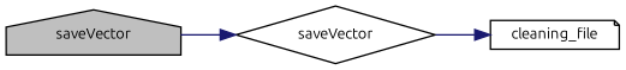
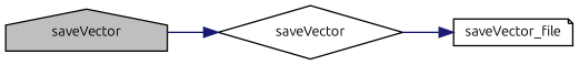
  digraph {
    rankdir=LR
    fontname=Ubuntu
    node [color=black fillcolor=white fontname=Ubuntu fontsize=10 style=filled]
    edge [color=midnightblue fontname=Ubuntu fontsize=10 labelfontname=FreeSans labelfontsize=10 style=solid]
    n1 [fillcolor=grey75 fontcolor=black height=0.2 label=saveVector shape=house width=0.4]
    n2 [height=0.2 label=saveVector shape=diamond width=0.4]
-   n3 [height=0.2 label=cleaning_file shape=note width=0.4]
+   n3 [height=0.2 label=saveVector_file shape=note width=0.4]
    n1 -> n2
    n2 -> n3
  }
